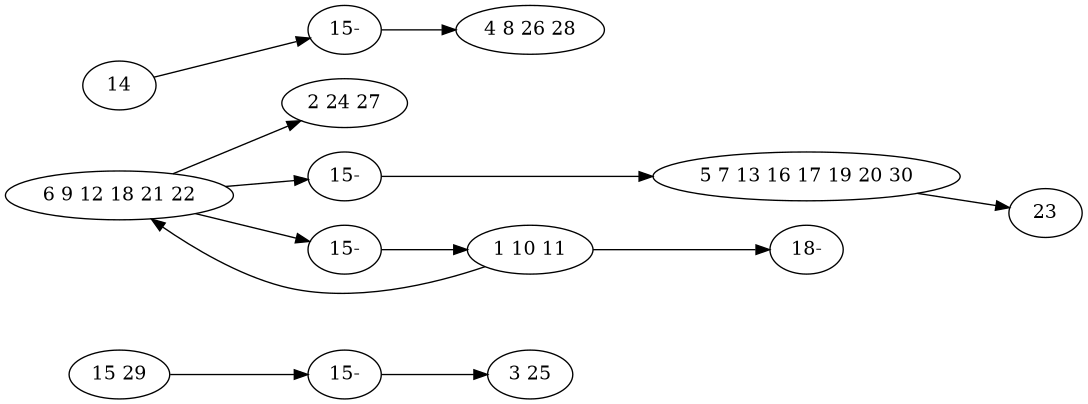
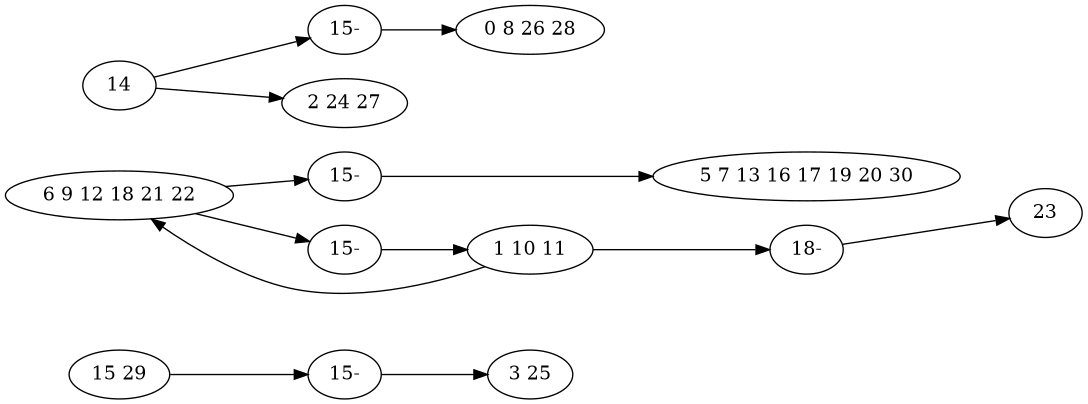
  digraph {
    rankdir=LR
    n1 [label="15 29"]
    n2 [label="15-"]
    n3 [label=14]
    n4 [label="15-"]
    n5 [label="6 9 12 18 21 22"]
    n6 [label="15-"]
    n7 [label="15-"]
    n8 [label="2 24 27"]
    n9 [label="3 25"]
-   n10 [label="4 8 26 28"]
+   n10 [label="0 8 26 28"]
    n11 [label="5 7 13 16 17 19 20 30"]
    n12 [label="1 10 11"]
    n13 [label="18-"]
    n14 [label=23]
    n1 -> n2
    n2 -> n9
    n3 -> n4
    n4 -> n10
    n5 -> n6
    n5 -> n7
-   n5 -> n8
+   n3 -> n8
    n6 -> n11
    n7 -> n12
    n12 -> n5
    n12 -> n13
-   n11 -> n14
+   n13 -> n14
  }
